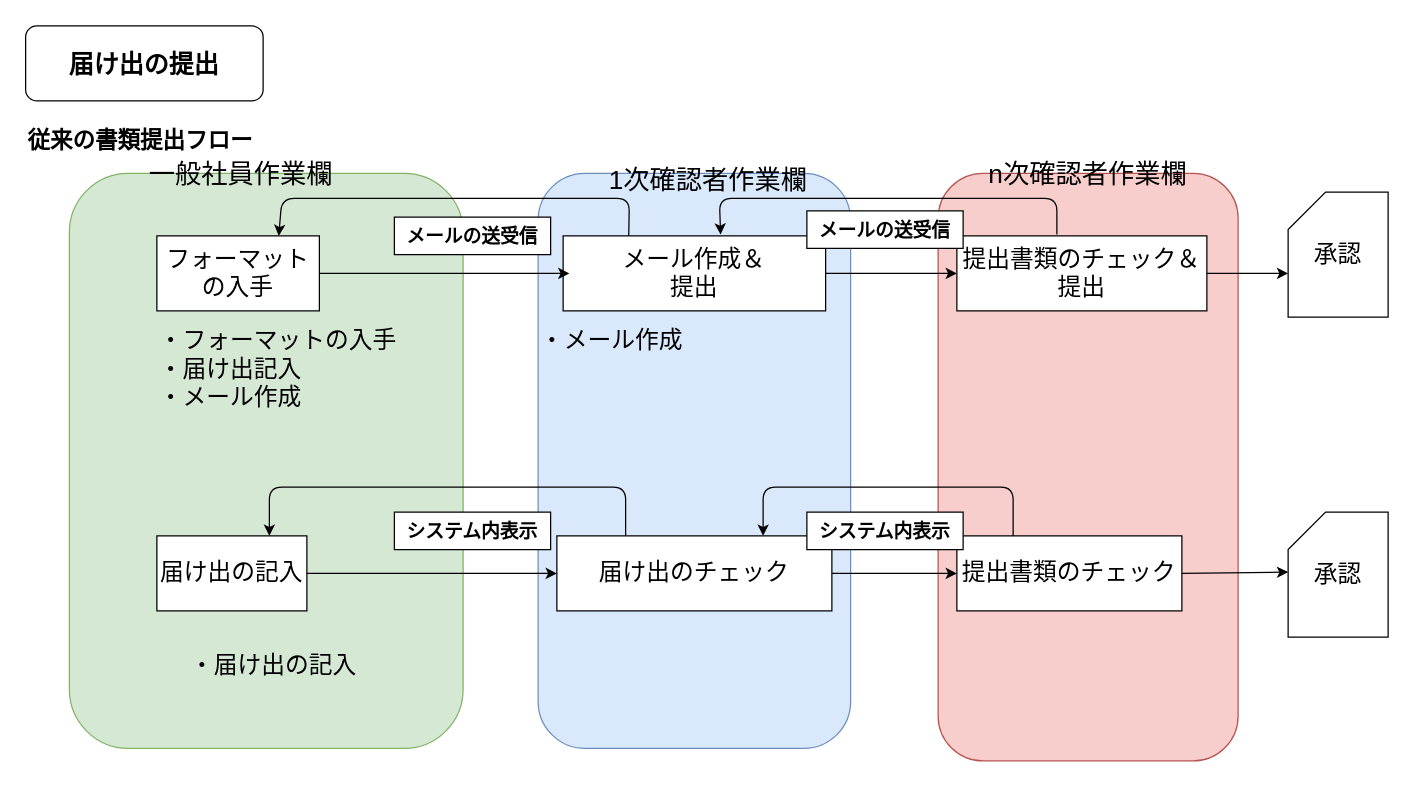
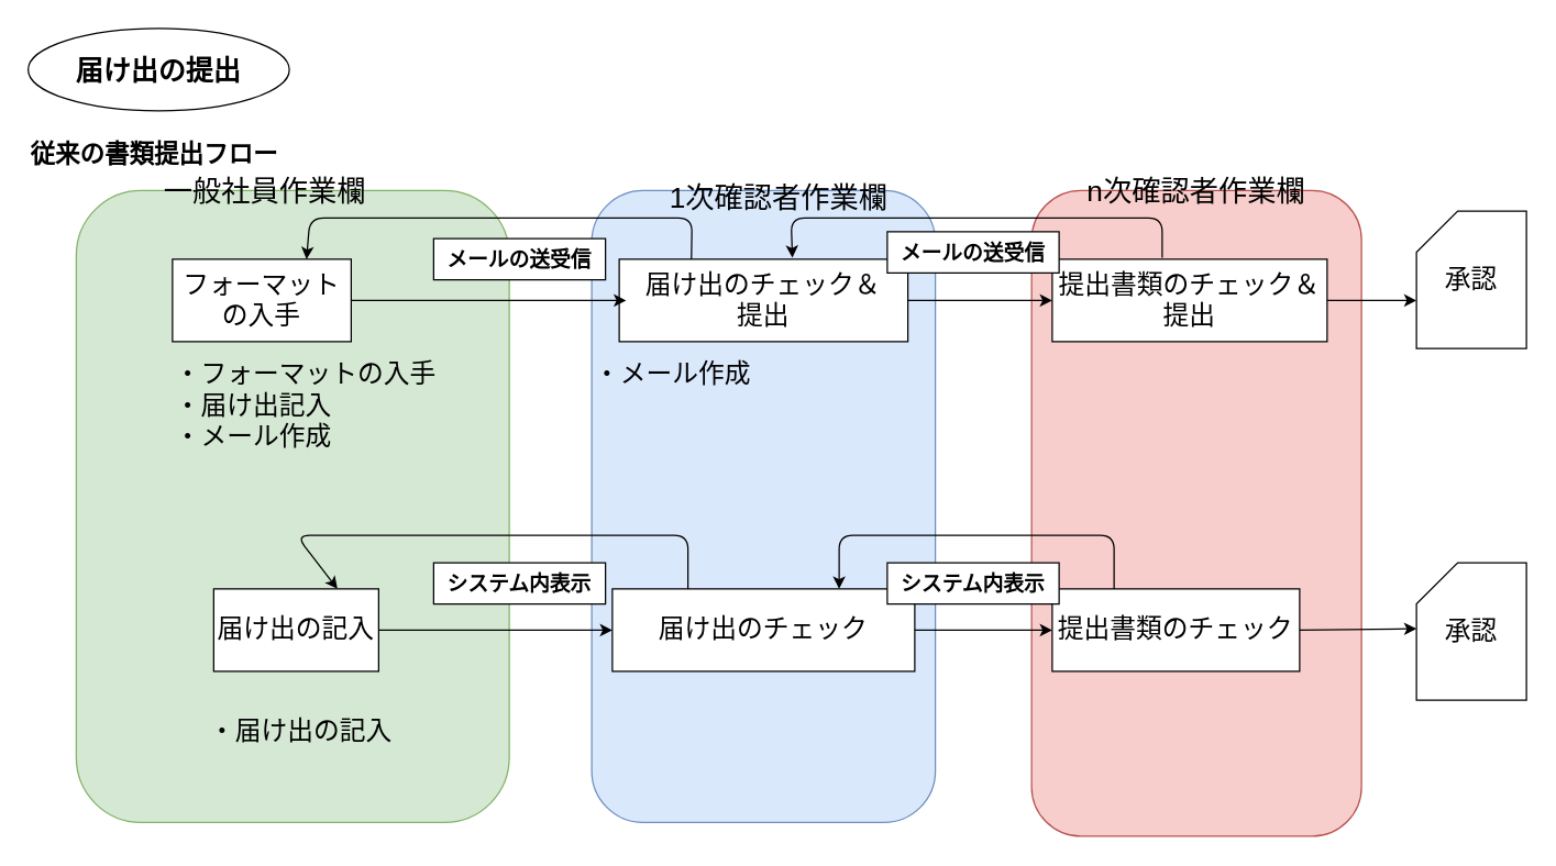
  <mxCell id="0" />
  <mxCell id="1" parent="0" />
  <mxCell id="2" value="" style="rounded=1;whiteSpace=wrap;html=1;fillColor=#f8cecc;strokeColor=#b85450;" parent="1" vertex="1"><mxGeometry x="750" y="138" width="240" height="470" as="geometry" /></mxCell>
  <mxCell id="3" value="" style="rounded=1;whiteSpace=wrap;html=1;fillColor=#dae8fc;strokeColor=#6c8ebf;" parent="1" vertex="1"><mxGeometry x="430" y="138" width="250" height="460" as="geometry" /></mxCell>
  <mxCell id="4" value="" style="rounded=1;whiteSpace=wrap;html=1;fillColor=#d5e8d4;strokeColor=#82b366;" parent="1" vertex="1"><mxGeometry x="55" y="138" width="315" height="460" as="geometry" /></mxCell>
- <mxCell id="5" value="&lt;font style=&quot;font-size: 20px&quot;&gt;&lt;b&gt;届け出の提出&lt;/b&gt;&lt;/font&gt;" style="rounded=1;whiteSpace=wrap;html=1;" parent="1" vertex="1"><mxGeometry y="20" width="190" height="60" as="geometry" x="20" /></mxCell>
- <mxCell id="6" value="&lt;font style=&quot;font-size: 19px&quot;&gt;メール作成＆&lt;br&gt;提出&lt;/font&gt;&lt;br&gt;" style="rounded=0;whiteSpace=wrap;html=1;" parent="1" vertex="1"><mxGeometry x="450" y="188" width="210" height="60" as="geometry" /></mxCell>
+ <mxCell id="5" value="&lt;font style=&quot;font-size: 20px&quot;&gt;&lt;b&gt;届け出の提出&lt;/b&gt;&lt;/font&gt;" style="ellipse;whiteSpace=wrap;html=1;" parent="1" vertex="1"><mxGeometry y="20" width="190" height="60" as="geometry" x="20" /></mxCell>
+ <mxCell id="6" value="&lt;font style=&quot;font-size: 19px&quot;&gt;届け出のチェック＆&lt;br&gt;提出&lt;/font&gt;&lt;br&gt;" style="rounded=0;whiteSpace=wrap;html=1;" parent="1" vertex="1"><mxGeometry x="450" y="188" width="210" height="60" as="geometry" /></mxCell>
  <mxCell id="7" value="&lt;font style=&quot;font-size: 19px&quot;&gt;提出書類のチェック＆&lt;br&gt;提出&lt;/font&gt;&lt;br&gt;" style="rounded=0;whiteSpace=wrap;html=1;" parent="1" vertex="1"><mxGeometry x="765" y="188" width="200" height="60" as="geometry" /></mxCell>
  <mxCell id="8" value="&lt;font style=&quot;font-size: 19px&quot;&gt;フォーマットの入手&lt;/font&gt;" style="rounded=0;whiteSpace=wrap;html=1;" parent="1" vertex="1"><mxGeometry x="125" y="188" width="130" height="60" as="geometry" /></mxCell>
  <mxCell id="9" value="&lt;span style=&quot;font-size: 19px&quot;&gt;承認&lt;/span&gt;" style="shape=card;whiteSpace=wrap;html=1;" parent="1" vertex="1"><mxGeometry x="1030" y="153" width="80" height="100" as="geometry" /></mxCell>
  <mxCell id="10" value="&lt;span style=&quot;font-size: 19px&quot;&gt;・フォーマットの入手&lt;br&gt;・届け出記入&lt;br&gt;・メール作成&lt;br&gt;&lt;/span&gt;" style="text;html=1;resizable=0;points=[];autosize=1;align=left;verticalAlign=top;spacingTop=-4;" parent="1" vertex="1"><mxGeometry x="125" y="258" width="210" height="50" as="geometry" /></mxCell>
- <mxCell id="11" value="&lt;span style=&quot;font-size: 19px&quot;&gt;届け出の記入&lt;/span&gt;" style="rounded=0;whiteSpace=wrap;html=1;" parent="1" vertex="1"><mxGeometry x="125" y="428" width="120" height="60" as="geometry" /></mxCell>
+ <mxCell id="11" value="&lt;span style=&quot;font-size: 19px&quot;&gt;届け出の記入&lt;/span&gt;" style="rounded=0;whiteSpace=wrap;html=1;" parent="1" vertex="1"><mxGeometry x="155" y="428" width="120" height="60" as="geometry" /></mxCell>
  <mxCell id="12" value="&lt;font style=&quot;font-size: 19px&quot;&gt;届け出のチェック&lt;/font&gt;" style="rounded=0;whiteSpace=wrap;html=1;" parent="1" vertex="1"><mxGeometry x="445" y="428" width="220" height="60" as="geometry" /></mxCell>
  <mxCell id="13" value="&lt;span style=&quot;font-size: 19px&quot;&gt;承認&lt;br&gt;&lt;/span&gt;" style="shape=card;whiteSpace=wrap;html=1;" parent="1" vertex="1"><mxGeometry x="1030" y="409" width="80" height="100" as="geometry" /></mxCell>
  <mxCell id="14" value="&lt;font style=&quot;font-size: 19px&quot;&gt;提出書類のチェック&lt;/font&gt;" style="rounded=0;whiteSpace=wrap;html=1;" parent="1" vertex="1"><mxGeometry x="765" y="428" width="180" height="60" as="geometry" /></mxCell>
  <mxCell id="15" value="&lt;span style=&quot;font-size: 19px&quot;&gt;・届け出の記入&lt;/span&gt;" style="text;html=1;resizable=0;points=[];autosize=1;align=left;verticalAlign=top;spacingTop=-4;" parent="1" vertex="1"><mxGeometry x="150" y="518" width="150" height="20" as="geometry" /></mxCell>
  <mxCell id="16" value="&lt;font style=&quot;font-size: 19px&quot;&gt;・メール作成&lt;/font&gt;&lt;br&gt;" style="text;html=1;resizable=0;points=[];autosize=1;align=left;verticalAlign=top;spacingTop=-4;" parent="1" vertex="1"><mxGeometry x="430" y="258" width="130" height="20" as="geometry" /></mxCell>
  <mxCell id="17" value="&lt;font style=&quot;font-size: 19px&quot;&gt;&lt;br&gt;&lt;/font&gt;&lt;br&gt;" style="text;html=1;resizable=0;points=[];autosize=1;align=left;verticalAlign=top;spacingTop=-4;" parent="1" vertex="1"><mxGeometry x="765" y="508" width="20" height="30" as="geometry" /></mxCell>
  <mxCell id="18" value="&lt;font style=&quot;font-size: 21px&quot;&gt;一般社員作業欄&lt;/font&gt;" style="text;html=1;strokeColor=none;fillColor=none;align=center;verticalAlign=middle;whiteSpace=wrap;rounded=0;" parent="1" vertex="1"><mxGeometry x="115" y="128" width="155" height="20" as="geometry" /></mxCell>
  <mxCell id="19" value="&lt;font style=&quot;font-size: 21px&quot;&gt;&lt;font style=&quot;font-size: 21px&quot;&gt;1次確認者作業欄&lt;/font&gt;&lt;br&gt;&lt;/font&gt;&lt;br&gt;" style="text;html=1;resizable=0;points=[];autosize=1;align=left;verticalAlign=top;spacingTop=-4;" parent="1" vertex="1"><mxGeometry x="485" y="128" width="170" height="30" as="geometry" /></mxCell>
  <mxCell id="20" value="&lt;font style=&quot;font-size: 21px&quot;&gt;n次確認者作業欄&lt;/font&gt;" style="text;html=1;strokeColor=none;fillColor=none;align=center;verticalAlign=middle;whiteSpace=wrap;rounded=0;" parent="1" vertex="1"><mxGeometry x="785" y="128" width="170" height="20" as="geometry" /></mxCell>
  <mxCell id="21" value="" style="endArrow=classic;html=1;exitX=1;exitY=0.5;exitDx=0;exitDy=0;entryX=0.024;entryY=0.5;entryDx=0;entryDy=0;entryPerimeter=0;" parent="1" source="8" target="6" edge="1"><mxGeometry width="50" height="50" relative="1" as="geometry"><mxPoint x="-80" y="678" as="sourcePoint" /><mxPoint x="445" y="218" as="targetPoint" /></mxGeometry></mxCell>
  <mxCell id="22" value="" style="endArrow=classic;html=1;entryX=0;entryY=0.5;entryDx=0;entryDy=0;exitX=1;exitY=0.5;exitDx=0;exitDy=0;" parent="1" source="11" target="12" edge="1"><mxGeometry width="50" height="50" relative="1" as="geometry"><mxPoint x="305" y="458" as="sourcePoint" /><mxPoint x="130" y="628" as="targetPoint" /></mxGeometry></mxCell>
  <mxCell id="23" value="" style="endArrow=classic;html=1;entryX=0;entryY=0.5;entryDx=0;entryDy=0;exitX=1;exitY=0.5;exitDx=0;exitDy=0;" parent="1" source="6" target="7" edge="1"><mxGeometry width="50" height="50" relative="1" as="geometry"><mxPoint x="290" y="678" as="sourcePoint" /><mxPoint x="340" y="628" as="targetPoint" /></mxGeometry></mxCell>
  <mxCell id="24" value="" style="endArrow=classic;html=1;entryX=0;entryY=0.5;entryDx=0;entryDy=0;exitX=1;exitY=0.5;exitDx=0;exitDy=0;" parent="1" source="12" target="14" edge="1"><mxGeometry width="50" height="50" relative="1" as="geometry"><mxPoint x="290" y="678" as="sourcePoint" /><mxPoint x="340" y="628" as="targetPoint" /></mxGeometry></mxCell>
  <mxCell id="25" value="" style="endArrow=classic;html=1;entryX=0;entryY=0;entryDx=0;entryDy=65;exitX=1;exitY=0.5;exitDx=0;exitDy=0;entryPerimeter=0;" parent="1" source="7" target="9" edge="1"><mxGeometry width="50" height="50" relative="1" as="geometry"><mxPoint x="925" y="218" as="sourcePoint" /><mxPoint x="995" y="218" as="targetPoint" /></mxGeometry></mxCell>
  <mxCell id="26" value="" style="endArrow=classic;html=1;entryX=0;entryY=0.48;entryDx=0;entryDy=0;exitX=1;exitY=0.5;exitDx=0;exitDy=0;entryPerimeter=0;" parent="1" source="14" target="13" edge="1"><mxGeometry width="50" height="50" relative="1" as="geometry"><mxPoint x="935" y="458" as="sourcePoint" /><mxPoint x="995" y="458" as="targetPoint" /></mxGeometry></mxCell>
  <mxCell id="27" value="&lt;font style=&quot;font-size: 18px&quot;&gt;&lt;b&gt;従来の書類提出フロー&lt;/b&gt;&lt;/font&gt;" style="text;html=1;resizable=0;points=[];autosize=1;align=left;verticalAlign=top;spacingTop=-4;direction=west;rotation=0;" parent="1" vertex="1"><mxGeometry y="99" width="200" height="20" as="geometry" x="20" /></mxCell>
  <mxCell id="28" value="" style="endArrow=classic;html=1;fontFamily=Helvetica;fontColor=#000000;exitX=0.4;exitY=-0.017;exitDx=0;exitDy=0;entryX=0.6;entryY=-0.017;entryDx=0;entryDy=0;entryPerimeter=0;exitPerimeter=0;" parent="1" source="7" target="6" edge="1"><mxGeometry width="50" height="50" relative="1" as="geometry"><mxPoint x="245" y="678" as="sourcePoint" /><mxPoint x="625" y="108" as="targetPoint" /><Array as="points"><mxPoint x="845" y="158" /><mxPoint x="575" y="158" /></Array></mxGeometry></mxCell>
  <mxCell id="29" value="" style="endArrow=classic;html=1;fontFamily=Helvetica;fontColor=#000000;exitX=0.25;exitY=0;exitDx=0;exitDy=0;entryX=0.75;entryY=0;entryDx=0;entryDy=0;" parent="1" source="6" target="8" edge="1"><mxGeometry width="50" height="50" relative="1" as="geometry"><mxPoint x="175" y="678" as="sourcePoint" /><mxPoint x="225" y="628" as="targetPoint" /><Array as="points"><mxPoint x="503" y="158" /><mxPoint x="225" y="158" /></Array></mxGeometry></mxCell>
  <mxCell id="30" value="メールの送受信" style="rounded=0;whiteSpace=wrap;html=1;labelBackgroundColor=none;fontFamily=Helvetica;fontStyle=1;fontSize=15;" parent="1" vertex="1"><mxGeometry x="315" y="173" width="125" height="30" as="geometry" /></mxCell>
  <mxCell id="31" value="メールの送受信" style="rounded=0;whiteSpace=wrap;html=1;labelBackgroundColor=none;fontFamily=Helvetica;fontStyle=1;fontSize=15;" parent="1" vertex="1"><mxGeometry x="645" y="168" width="125" height="30" as="geometry" /></mxCell>
  <mxCell id="32" value="" style="endArrow=classic;html=1;fontFamily=Helvetica;fontSize=15;fontColor=#FF0000;exitX=0.25;exitY=0;exitDx=0;exitDy=0;entryX=0.75;entryY=0;entryDx=0;entryDy=0;" parent="1" source="12" target="11" edge="1"><mxGeometry width="50" height="50" relative="1" as="geometry"><mxPoint x="60" y="709" as="sourcePoint" /><mxPoint x="110" y="659" as="targetPoint" /><Array as="points"><mxPoint x="500" y="389" /><mxPoint x="215" y="389" /></Array></mxGeometry></mxCell>
  <mxCell id="33" value="" style="endArrow=classic;html=1;fontFamily=Helvetica;fontSize=15;fontColor=#FF0000;entryX=0.75;entryY=0;entryDx=0;entryDy=0;exitX=0.25;exitY=0;exitDx=0;exitDy=0;" parent="1" source="14" target="12" edge="1"><mxGeometry width="50" height="50" relative="1" as="geometry"><mxPoint x="210" y="709" as="sourcePoint" /><mxPoint x="260" y="659" as="targetPoint" /><Array as="points"><mxPoint x="810" y="389" /><mxPoint x="610" y="389" /></Array></mxGeometry></mxCell>
  <mxCell id="34" value="システム内表示&lt;br&gt;" style="rounded=0;whiteSpace=wrap;html=1;labelBackgroundColor=none;fontFamily=Helvetica;fontStyle=1;fontSize=15;" parent="1" vertex="1"><mxGeometry x="315" y="409" width="125" height="30" as="geometry" /></mxCell>
  <mxCell id="35" value="システム内表示" style="rounded=0;whiteSpace=wrap;html=1;labelBackgroundColor=none;fontFamily=Helvetica;fontStyle=1;fontSize=15;" parent="1" vertex="1"><mxGeometry x="645" y="409" width="125" height="30" as="geometry" /></mxCell>
